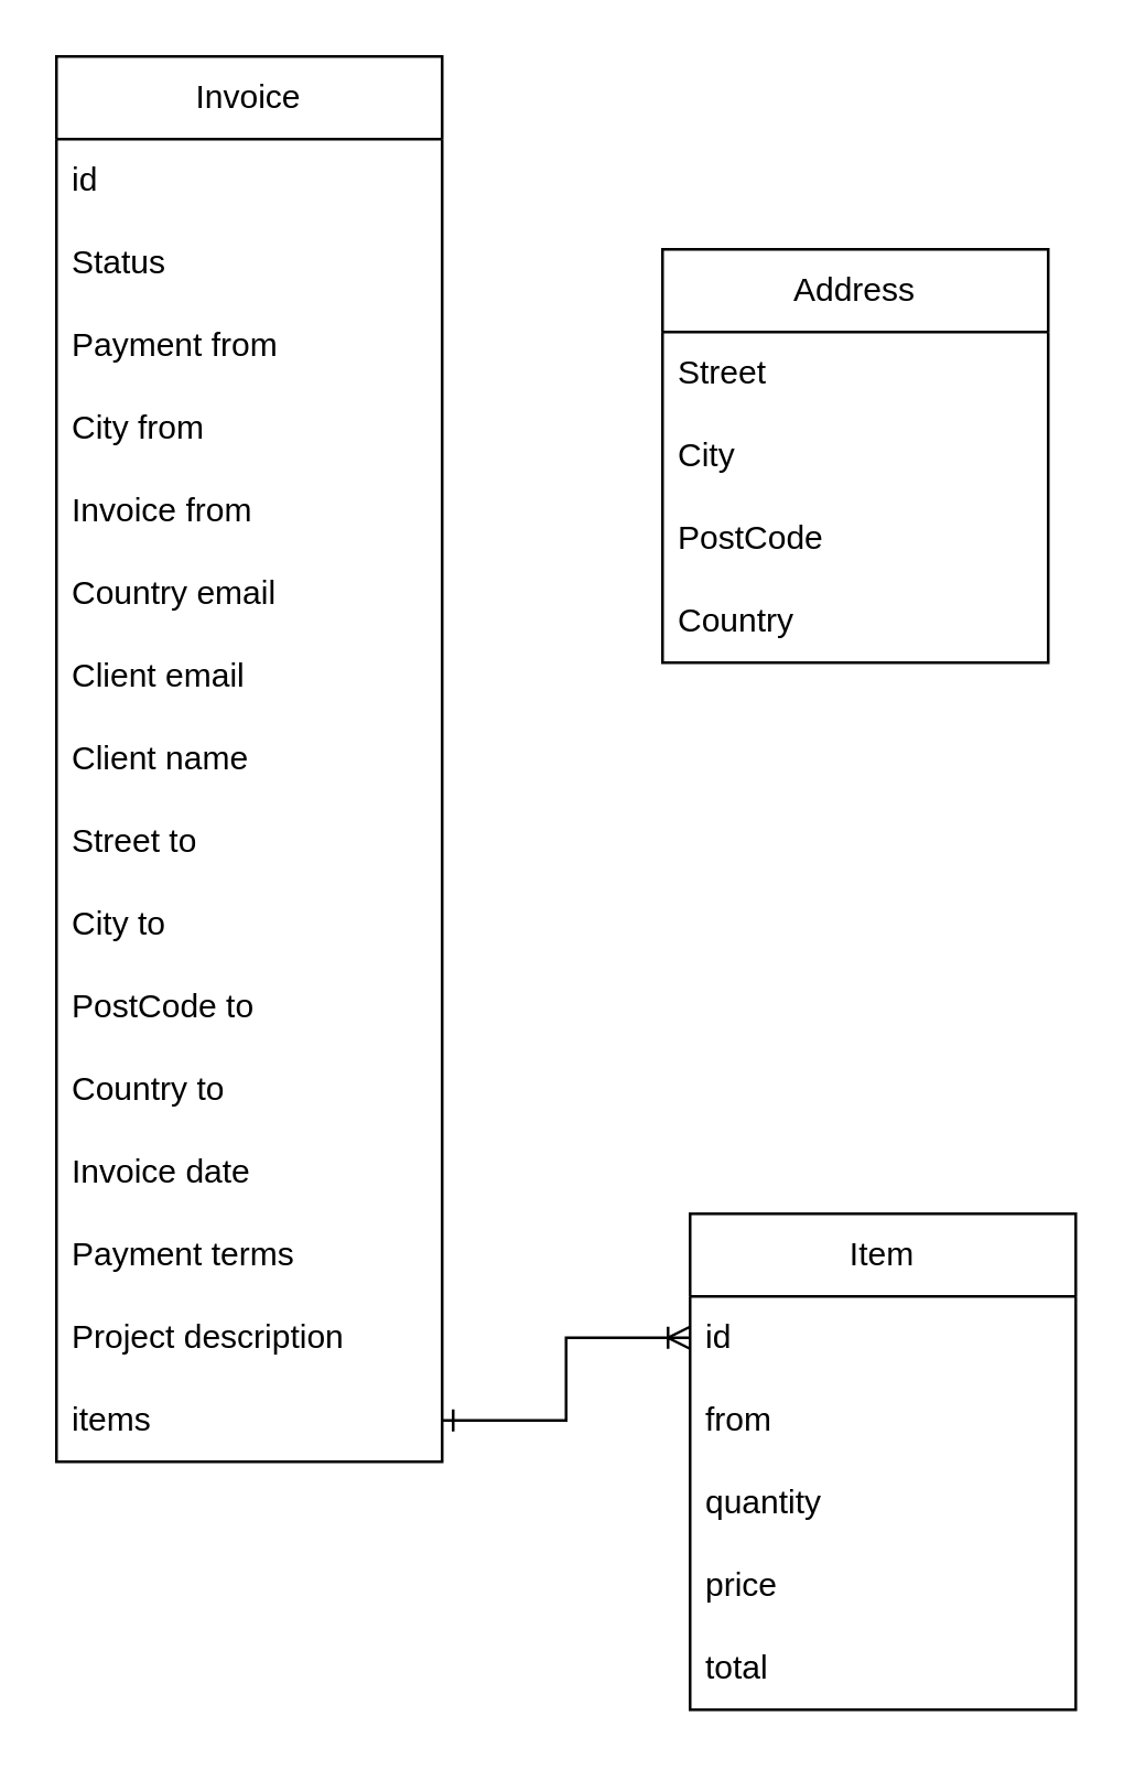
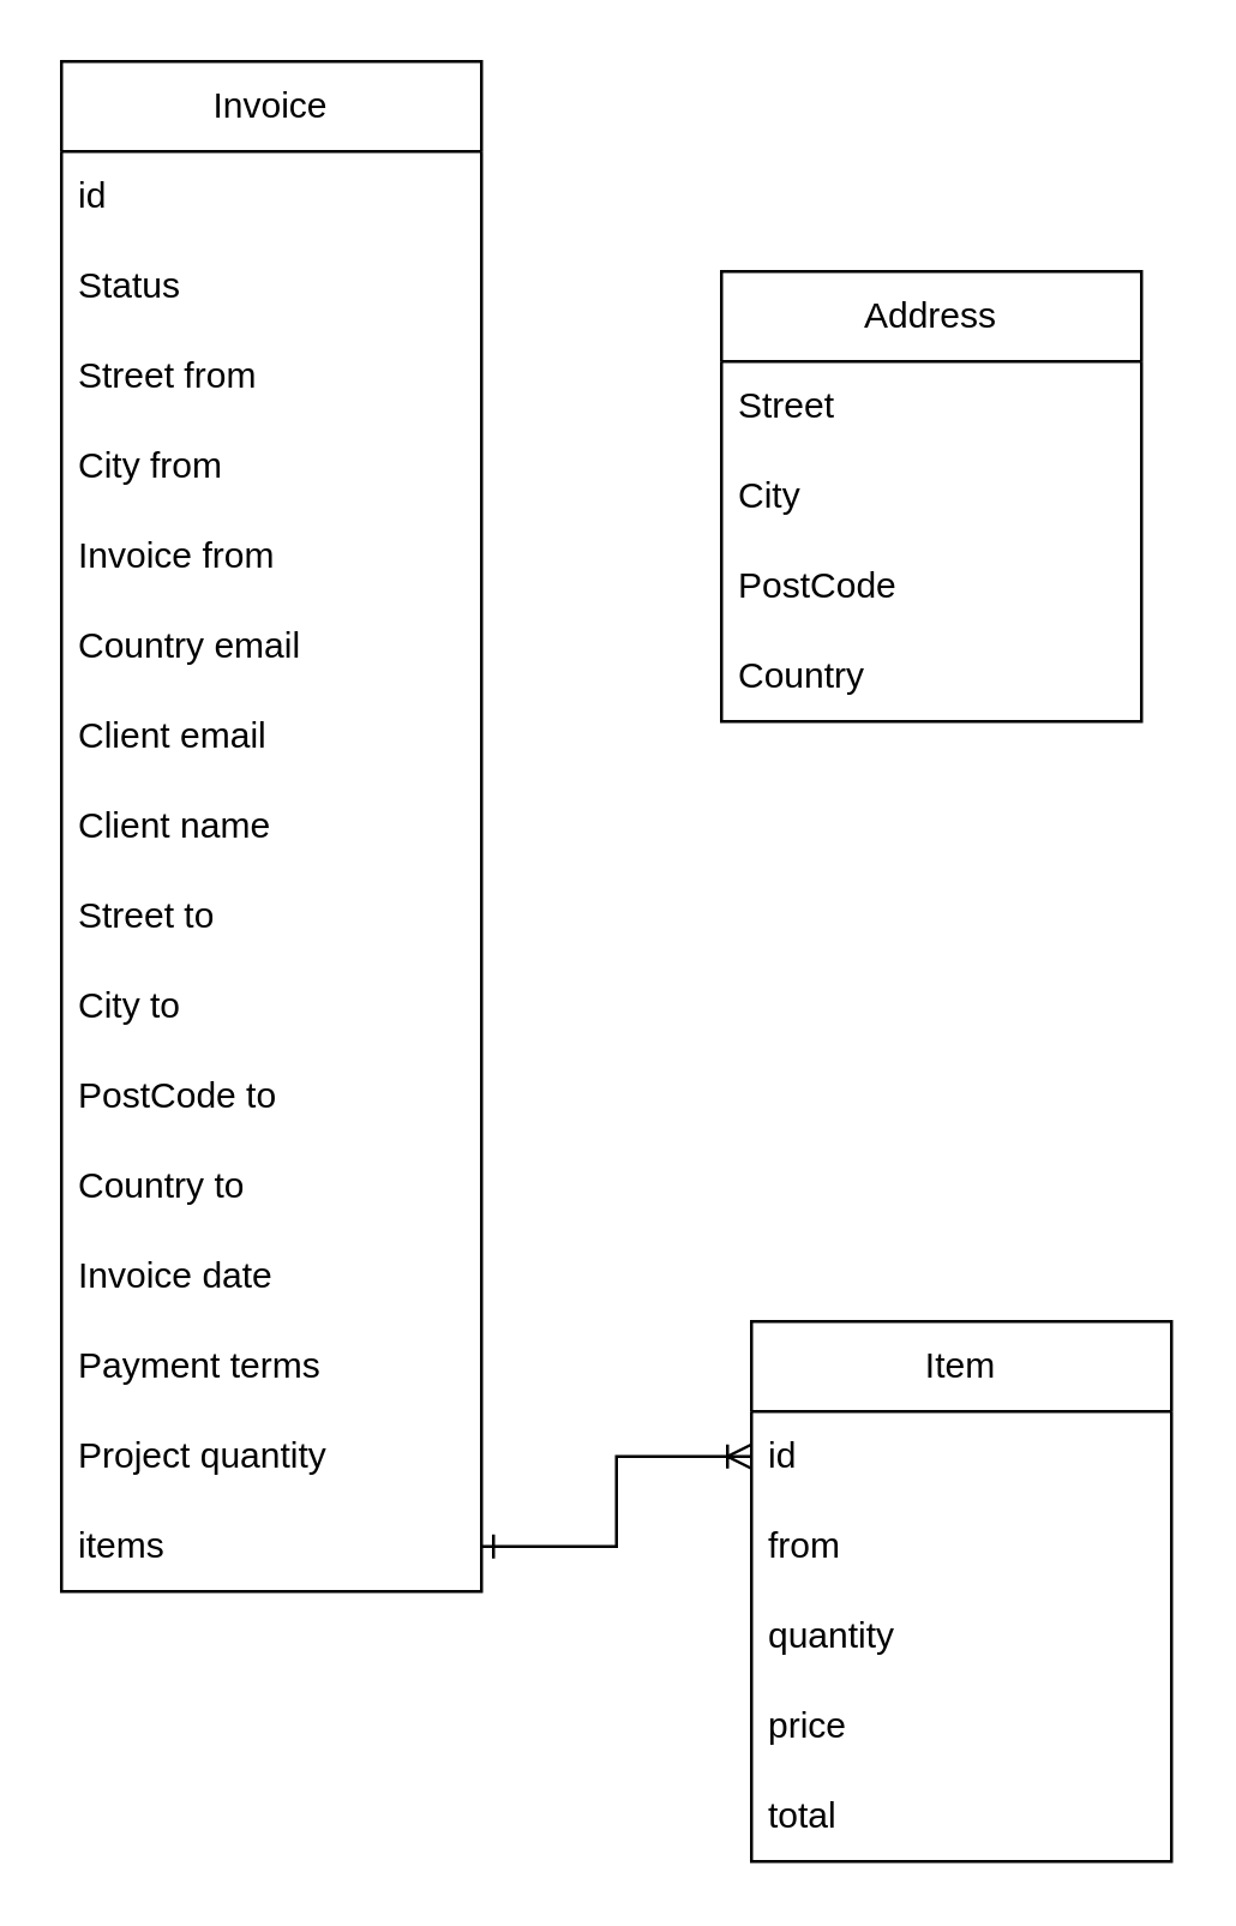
  <mxCell id="0" />
  <mxCell id="1" parent="0" />
  <mxCell id="2" value="Invoice" style="swimlane;fontStyle=0;childLayout=stackLayout;horizontal=1;startSize=30;horizontalStack=0;resizeParent=1;resizeParentMax=0;resizeLast=0;collapsible=1;marginBottom=0;whiteSpace=wrap;html=1;" vertex="1" parent="1"><mxGeometry x="20" y="20" width="140" height="510" as="geometry" /></mxCell>
  <mxCell id="3" value="id" style="text;strokeColor=none;fillColor=none;align=left;verticalAlign=middle;spacingLeft=4;spacingRight=4;overflow=hidden;points=[[0,0.5],[1,0.5]];portConstraint=eastwest;rotatable=0;whiteSpace=wrap;html=1;" vertex="1" parent="2"><mxGeometry y="30" width="140" height="30" as="geometry" /></mxCell>
  <mxCell id="4" value="Status" style="text;strokeColor=none;fillColor=none;align=left;verticalAlign=middle;spacingLeft=4;spacingRight=4;overflow=hidden;points=[[0,0.5],[1,0.5]];portConstraint=eastwest;rotatable=0;whiteSpace=wrap;html=1;" vertex="1" parent="2"><mxGeometry y="60" width="140" height="30" as="geometry" /></mxCell>
- <mxCell id="5" value="Payment from" style="text;strokeColor=none;fillColor=none;align=left;verticalAlign=middle;spacingLeft=4;spacingRight=4;overflow=hidden;points=[[0,0.5],[1,0.5]];portConstraint=eastwest;rotatable=0;whiteSpace=wrap;html=1;" vertex="1" parent="2"><mxGeometry y="90" width="140" height="30" as="geometry" /></mxCell>
+ <mxCell id="5" value="Street from" style="text;strokeColor=none;fillColor=none;align=left;verticalAlign=middle;spacingLeft=4;spacingRight=4;overflow=hidden;points=[[0,0.5],[1,0.5]];portConstraint=eastwest;rotatable=0;whiteSpace=wrap;html=1;" vertex="1" parent="2"><mxGeometry y="90" width="140" height="30" as="geometry" /></mxCell>
  <mxCell id="6" value="City from" style="text;strokeColor=none;fillColor=none;align=left;verticalAlign=middle;spacingLeft=4;spacingRight=4;overflow=hidden;points=[[0,0.5],[1,0.5]];portConstraint=eastwest;rotatable=0;whiteSpace=wrap;html=1;" vertex="1" parent="2"><mxGeometry y="120" width="140" height="30" as="geometry" /></mxCell>
  <mxCell id="7" value="Invoice from" style="text;strokeColor=none;fillColor=none;align=left;verticalAlign=middle;spacingLeft=4;spacingRight=4;overflow=hidden;points=[[0,0.5],[1,0.5]];portConstraint=eastwest;rotatable=0;whiteSpace=wrap;html=1;" vertex="1" parent="2"><mxGeometry y="150" width="140" height="30" as="geometry" /></mxCell>
  <mxCell id="8" value="Country email" style="text;strokeColor=none;fillColor=none;align=left;verticalAlign=middle;spacingLeft=4;spacingRight=4;overflow=hidden;points=[[0,0.5],[1,0.5]];portConstraint=eastwest;rotatable=0;whiteSpace=wrap;html=1;" vertex="1" parent="2"><mxGeometry y="180" width="140" height="30" as="geometry" /></mxCell>
  <mxCell id="9" value="Client email" style="text;strokeColor=none;fillColor=none;align=left;verticalAlign=middle;spacingLeft=4;spacingRight=4;overflow=hidden;points=[[0,0.5],[1,0.5]];portConstraint=eastwest;rotatable=0;whiteSpace=wrap;html=1;" vertex="1" parent="2"><mxGeometry y="210" width="140" height="30" as="geometry" /></mxCell>
  <mxCell id="10" value="Client name" style="text;strokeColor=none;fillColor=none;align=left;verticalAlign=middle;spacingLeft=4;spacingRight=4;overflow=hidden;points=[[0,0.5],[1,0.5]];portConstraint=eastwest;rotatable=0;whiteSpace=wrap;html=1;" vertex="1" parent="2"><mxGeometry y="240" width="140" height="30" as="geometry" /></mxCell>
  <mxCell id="11" value="Street to" style="text;strokeColor=none;fillColor=none;align=left;verticalAlign=middle;spacingLeft=4;spacingRight=4;overflow=hidden;points=[[0,0.5],[1,0.5]];portConstraint=eastwest;rotatable=0;whiteSpace=wrap;html=1;" vertex="1" parent="2"><mxGeometry y="270" width="140" height="30" as="geometry" /></mxCell>
  <mxCell id="12" value="City to" style="text;strokeColor=none;fillColor=none;align=left;verticalAlign=middle;spacingLeft=4;spacingRight=4;overflow=hidden;points=[[0,0.5],[1,0.5]];portConstraint=eastwest;rotatable=0;whiteSpace=wrap;html=1;" vertex="1" parent="2"><mxGeometry y="300" width="140" height="30" as="geometry" /></mxCell>
  <mxCell id="13" value="PostCode to" style="text;strokeColor=none;fillColor=none;align=left;verticalAlign=middle;spacingLeft=4;spacingRight=4;overflow=hidden;points=[[0,0.5],[1,0.5]];portConstraint=eastwest;rotatable=0;whiteSpace=wrap;html=1;" vertex="1" parent="2"><mxGeometry y="330" width="140" height="30" as="geometry" /></mxCell>
  <mxCell id="14" value="Country to" style="text;strokeColor=none;fillColor=none;align=left;verticalAlign=middle;spacingLeft=4;spacingRight=4;overflow=hidden;points=[[0,0.5],[1,0.5]];portConstraint=eastwest;rotatable=0;whiteSpace=wrap;html=1;" vertex="1" parent="2"><mxGeometry y="360" width="140" height="30" as="geometry" /></mxCell>
  <mxCell id="15" value="Invoice date" style="text;strokeColor=none;fillColor=none;align=left;verticalAlign=middle;spacingLeft=4;spacingRight=4;overflow=hidden;points=[[0,0.5],[1,0.5]];portConstraint=eastwest;rotatable=0;whiteSpace=wrap;html=1;" vertex="1" parent="2"><mxGeometry y="390" width="140" height="30" as="geometry" /></mxCell>
  <mxCell id="16" value="Payment terms" style="text;strokeColor=none;fillColor=none;align=left;verticalAlign=middle;spacingLeft=4;spacingRight=4;overflow=hidden;points=[[0,0.5],[1,0.5]];portConstraint=eastwest;rotatable=0;whiteSpace=wrap;html=1;" vertex="1" parent="2"><mxGeometry y="420" width="140" height="30" as="geometry" /></mxCell>
- <mxCell id="17" value="Project description" style="text;strokeColor=none;fillColor=none;align=left;verticalAlign=middle;spacingLeft=4;spacingRight=4;overflow=hidden;points=[[0,0.5],[1,0.5]];portConstraint=eastwest;rotatable=0;whiteSpace=wrap;html=1;" vertex="1" parent="2"><mxGeometry y="450" width="140" height="30" as="geometry" /></mxCell>
+ <mxCell id="17" value="Project quantity" style="text;strokeColor=none;fillColor=none;align=left;verticalAlign=middle;spacingLeft=4;spacingRight=4;overflow=hidden;points=[[0,0.5],[1,0.5]];portConstraint=eastwest;rotatable=0;whiteSpace=wrap;html=1;" vertex="1" parent="2"><mxGeometry y="450" width="140" height="30" as="geometry" /></mxCell>
  <mxCell id="18" value="items" style="text;strokeColor=none;fillColor=none;align=left;verticalAlign=middle;spacingLeft=4;spacingRight=4;overflow=hidden;points=[[0,0.5],[1,0.5]];portConstraint=eastwest;rotatable=0;whiteSpace=wrap;html=1;" vertex="1" parent="2"><mxGeometry y="480" width="140" height="30" as="geometry" /></mxCell>
  <mxCell id="19" value="Item" style="swimlane;fontStyle=0;childLayout=stackLayout;horizontal=1;startSize=30;horizontalStack=0;resizeParent=1;resizeParentMax=0;resizeLast=0;collapsible=1;marginBottom=0;whiteSpace=wrap;html=1;" vertex="1" parent="1"><mxGeometry x="250" y="440" width="140" height="180" as="geometry" /></mxCell>
  <mxCell id="20" value="id" style="text;strokeColor=none;fillColor=none;align=left;verticalAlign=middle;spacingLeft=4;spacingRight=4;overflow=hidden;points=[[0,0.5],[1,0.5]];portConstraint=eastwest;rotatable=0;whiteSpace=wrap;html=1;" vertex="1" parent="19"><mxGeometry y="30" width="140" height="30" as="geometry" /></mxCell>
  <mxCell id="21" value="from" style="text;strokeColor=none;fillColor=none;align=left;verticalAlign=middle;spacingLeft=4;spacingRight=4;overflow=hidden;points=[[0,0.5],[1,0.5]];portConstraint=eastwest;rotatable=0;whiteSpace=wrap;html=1;" vertex="1" parent="19"><mxGeometry y="60" width="140" height="30" as="geometry" /></mxCell>
  <mxCell id="22" value="quantity" style="text;strokeColor=none;fillColor=none;align=left;verticalAlign=middle;spacingLeft=4;spacingRight=4;overflow=hidden;points=[[0,0.5],[1,0.5]];portConstraint=eastwest;rotatable=0;whiteSpace=wrap;html=1;" vertex="1" parent="19"><mxGeometry y="90" width="140" height="30" as="geometry" /></mxCell>
  <mxCell id="23" value="price" style="text;strokeColor=none;fillColor=none;align=left;verticalAlign=middle;spacingLeft=4;spacingRight=4;overflow=hidden;points=[[0,0.5],[1,0.5]];portConstraint=eastwest;rotatable=0;whiteSpace=wrap;html=1;" vertex="1" parent="19"><mxGeometry y="120" width="140" height="30" as="geometry" /></mxCell>
  <mxCell id="24" value="total" style="text;strokeColor=none;fillColor=none;align=left;verticalAlign=middle;spacingLeft=4;spacingRight=4;overflow=hidden;points=[[0,0.5],[1,0.5]];portConstraint=eastwest;rotatable=0;whiteSpace=wrap;html=1;" vertex="1" parent="19"><mxGeometry y="150" width="140" height="30" as="geometry" /></mxCell>
  <mxCell id="25" style="edgeStyle=orthogonalEdgeStyle;rounded=0;orthogonalLoop=1;jettySize=auto;html=1;exitX=1;exitY=0.5;exitDx=0;exitDy=0;entryX=0;entryY=0.5;entryDx=0;entryDy=0;startArrow=ERone;startFill=0;endArrow=ERoneToMany;endFill=0;" edge="1" parent="1" source="18" target="20"><mxGeometry relative="1" as="geometry" /></mxCell>
  <mxCell id="26" value="Address" style="swimlane;fontStyle=0;childLayout=stackLayout;horizontal=1;startSize=30;horizontalStack=0;resizeParent=1;resizeParentMax=0;resizeLast=0;collapsible=1;marginBottom=0;whiteSpace=wrap;html=1;" vertex="1" parent="1"><mxGeometry x="240" y="90" width="140" height="150" as="geometry" /></mxCell>
  <mxCell id="27" value="Street" style="text;strokeColor=none;fillColor=none;align=left;verticalAlign=middle;spacingLeft=4;spacingRight=4;overflow=hidden;points=[[0,0.5],[1,0.5]];portConstraint=eastwest;rotatable=0;whiteSpace=wrap;html=1;" vertex="1" parent="26"><mxGeometry y="30" width="140" height="30" as="geometry" /></mxCell>
  <mxCell id="28" value="City" style="text;strokeColor=none;fillColor=none;align=left;verticalAlign=middle;spacingLeft=4;spacingRight=4;overflow=hidden;points=[[0,0.5],[1,0.5]];portConstraint=eastwest;rotatable=0;whiteSpace=wrap;html=1;" vertex="1" parent="26"><mxGeometry y="60" width="140" height="30" as="geometry" /></mxCell>
  <mxCell id="29" value="PostCode" style="text;strokeColor=none;fillColor=none;align=left;verticalAlign=middle;spacingLeft=4;spacingRight=4;overflow=hidden;points=[[0,0.5],[1,0.5]];portConstraint=eastwest;rotatable=0;whiteSpace=wrap;html=1;" vertex="1" parent="26"><mxGeometry y="90" width="140" height="30" as="geometry" /></mxCell>
  <mxCell id="30" value="Country" style="text;strokeColor=none;fillColor=none;align=left;verticalAlign=middle;spacingLeft=4;spacingRight=4;overflow=hidden;points=[[0,0.5],[1,0.5]];portConstraint=eastwest;rotatable=0;whiteSpace=wrap;html=1;" vertex="1" parent="26"><mxGeometry y="120" width="140" height="30" as="geometry" /></mxCell>
